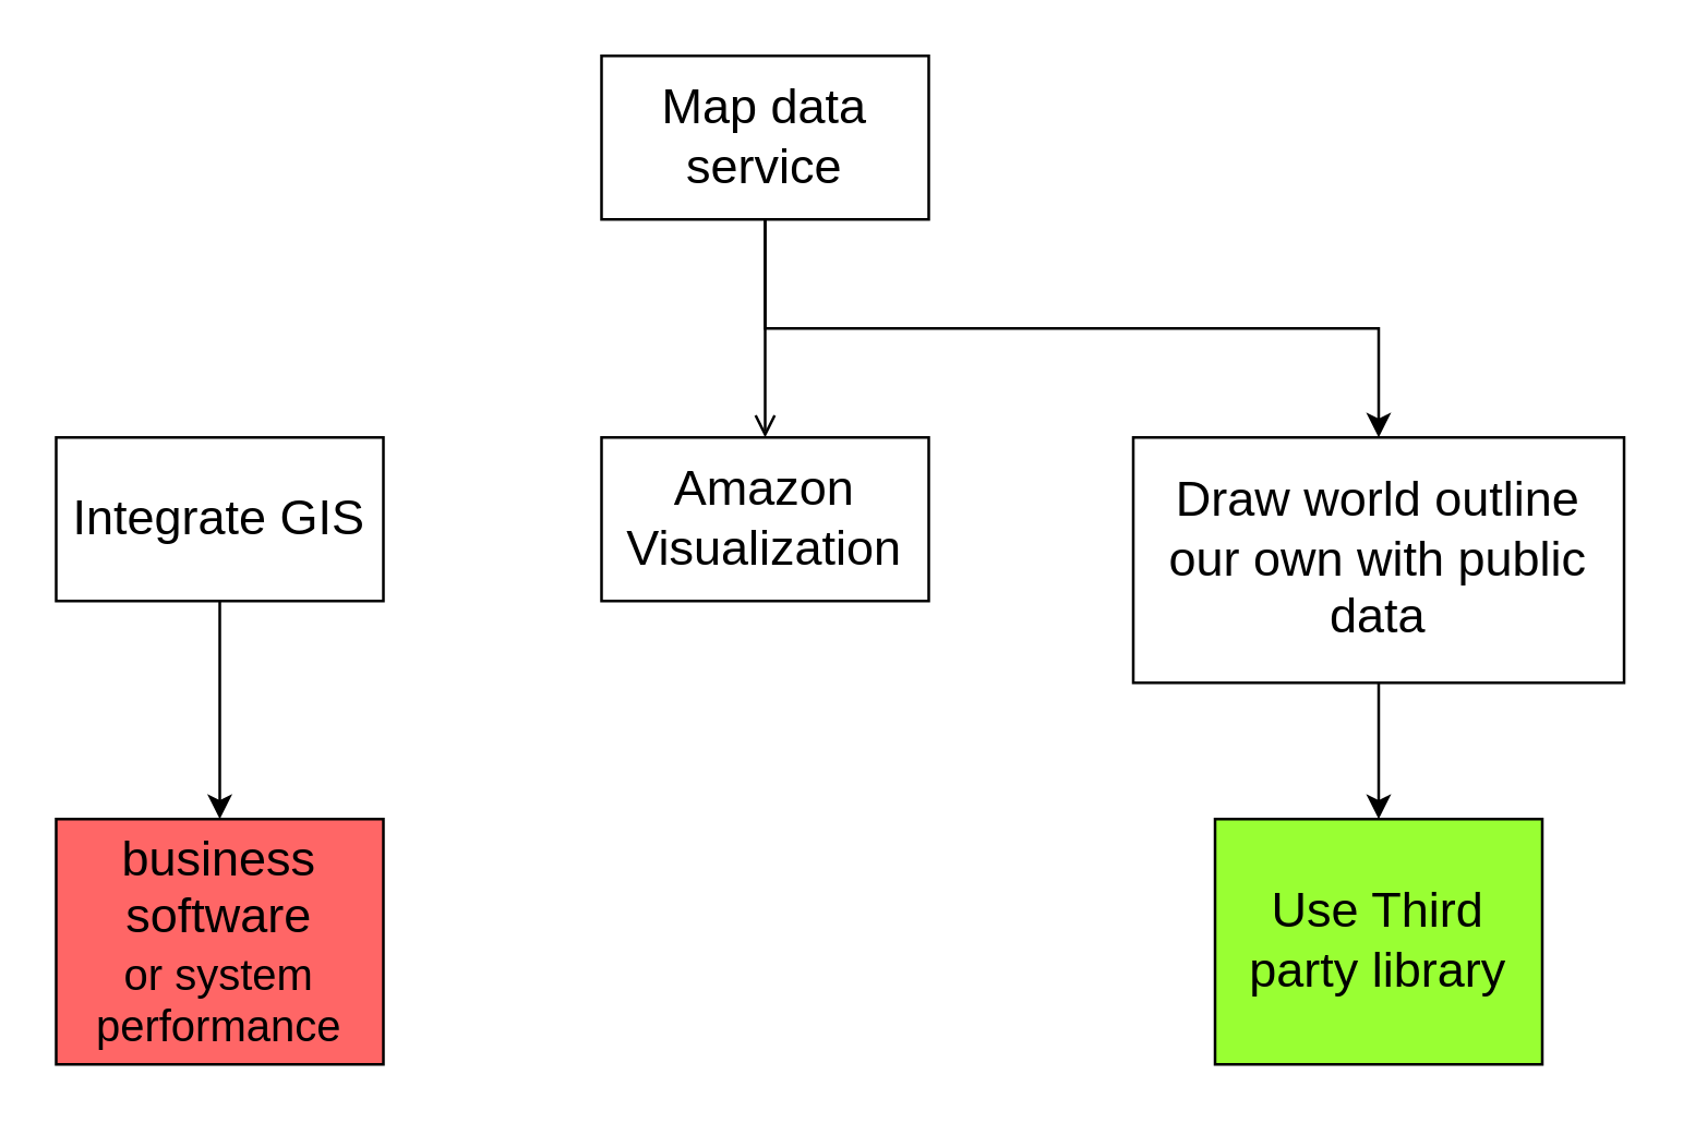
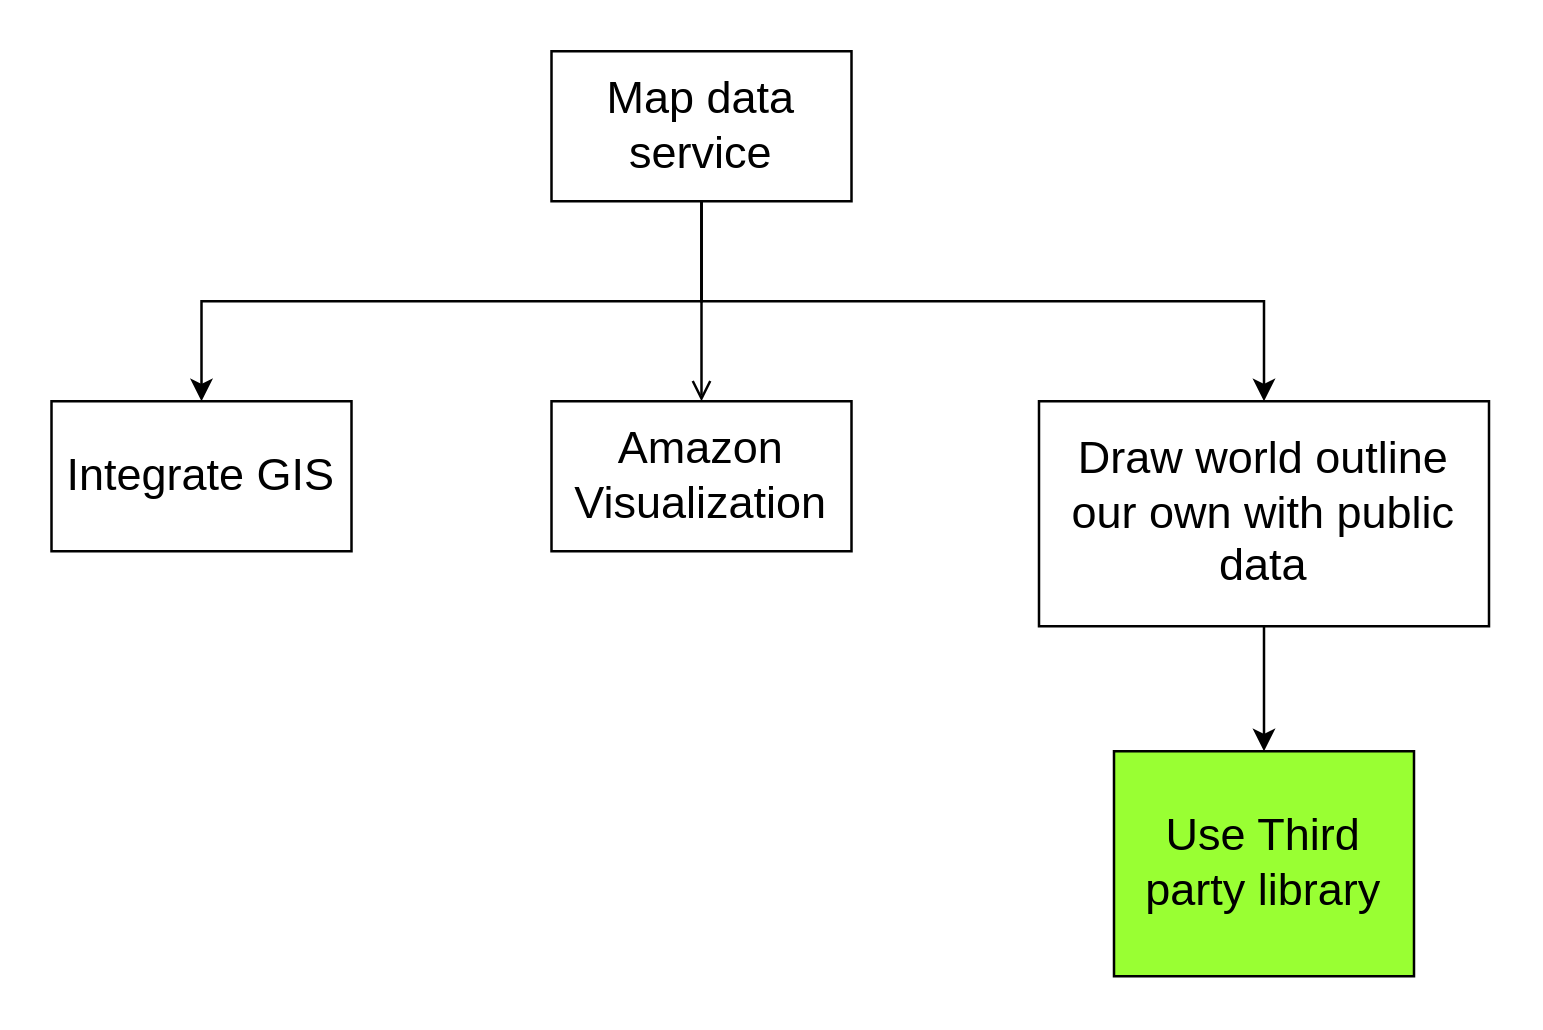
  <mxCell id="0" />
  <mxCell id="1" parent="0" />
  <mxCell id="2" value="" style="edgeStyle=orthogonalEdgeStyle;rounded=0;orthogonalLoop=1;jettySize=auto;html=1;endArrow=open;" edge="1" parent="1" source="5" target="6"><mxGeometry relative="1" as="geometry" /></mxCell>
+ <mxCell id="3" style="edgeStyle=orthogonalEdgeStyle;rounded=0;orthogonalLoop=1;jettySize=auto;html=1;exitX=0.5;exitY=1;exitDx=0;exitDy=0;entryX=0.5;entryY=0;entryDx=0;entryDy=0;" edge="1" parent="1" source="5" target="11"><mxGeometry relative="1" as="geometry" /></mxCell>
  <mxCell id="4" style="edgeStyle=orthogonalEdgeStyle;rounded=0;orthogonalLoop=1;jettySize=auto;html=1;exitX=0.5;exitY=1;exitDx=0;exitDy=0;entryX=0.5;entryY=0;entryDx=0;entryDy=0;" edge="1" parent="1" source="5" target="8"><mxGeometry relative="1" as="geometry" /></mxCell>
  <mxCell id="5" value="&lt;font style=&quot;font-size: 18px&quot;&gt;Map data service&lt;/font&gt;" style="rounded=0;whiteSpace=wrap;html=1;" vertex="1" parent="1"><mxGeometry x="220" y="20" width="120" height="60" as="geometry" /></mxCell>
  <mxCell id="6" value="&lt;font style=&quot;font-size: 18px&quot;&gt;Amazon Visualization&lt;/font&gt;" style="rounded=0;whiteSpace=wrap;html=1;" vertex="1" parent="1"><mxGeometry x="220" y="160" width="120" height="60" as="geometry" /></mxCell>
  <mxCell id="7" value="" style="edgeStyle=orthogonalEdgeStyle;rounded=0;orthogonalLoop=1;jettySize=auto;html=1;" edge="1" parent="1" source="8" target="9"><mxGeometry relative="1" as="geometry" /></mxCell>
  <mxCell id="8" value="&lt;font style=&quot;font-size: 18px&quot;&gt;Draw world outline our own with public data&lt;/font&gt;" style="rounded=0;whiteSpace=wrap;html=1;" vertex="1" parent="1"><mxGeometry x="415" y="160" width="180" height="90" as="geometry" /></mxCell>
  <mxCell id="9" value="&lt;font style=&quot;font-size: 18px&quot;&gt;Use Third party library&lt;/font&gt;" style="rounded=0;whiteSpace=wrap;html=1;fillColor=#99FF33;" vertex="1" parent="1"><mxGeometry x="445" y="300" width="120" height="90" as="geometry" /></mxCell>
- <mxCell id="10" value="" style="edgeStyle=orthogonalEdgeStyle;rounded=0;orthogonalLoop=1;jettySize=auto;html=1;" edge="1" parent="1" source="11" target="12"><mxGeometry relative="1" as="geometry" /></mxCell>
  <mxCell id="11" value="&lt;font style=&quot;font-size: 18px&quot;&gt;Integrate GIS&lt;/font&gt;" style="rounded=0;whiteSpace=wrap;html=1;" vertex="1" parent="1"><mxGeometry x="20" y="160" width="120" height="60" as="geometry" /></mxCell>
- <mxCell id="12" value="&lt;div&gt;&lt;font style=&quot;font-size: 18px&quot;&gt;business software &lt;br&gt;&lt;/font&gt;&lt;/div&gt;&lt;div&gt;&lt;font size=&quot;3&quot;&gt;or system performance&lt;/font&gt;&lt;/div&gt;" style="rounded=0;whiteSpace=wrap;html=1;fillColor=#FF6666;" vertex="1" parent="1"><mxGeometry x="20" y="300" width="120" height="90" as="geometry" /></mxCell>
